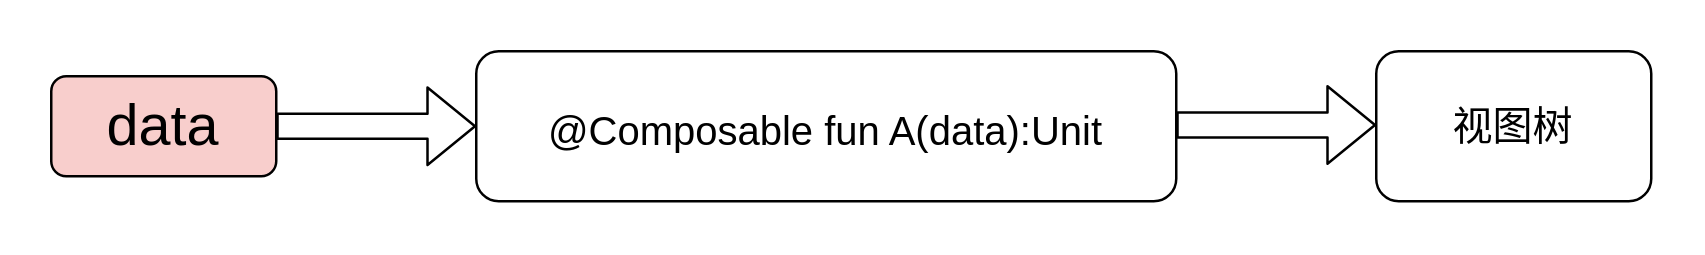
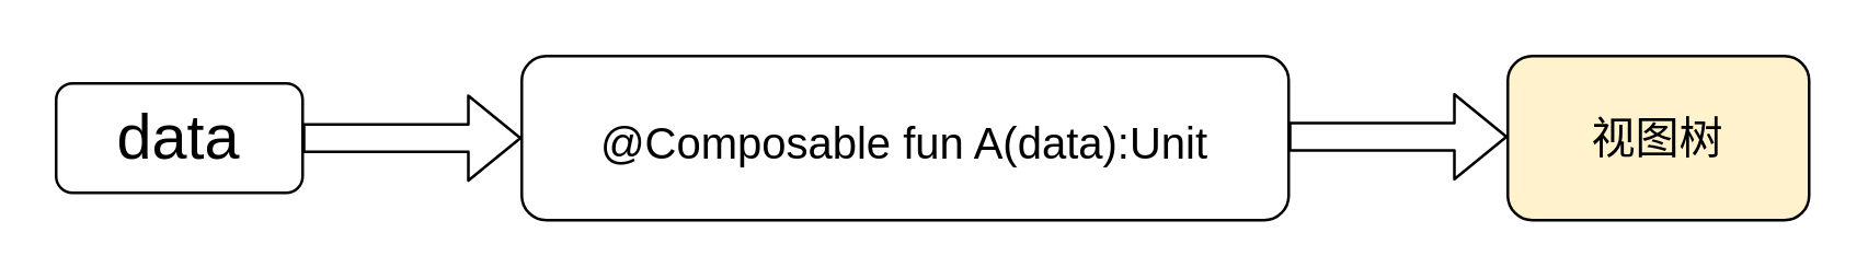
  <mxCell id="0" />
  <mxCell id="1" parent="0" />
- <mxCell id="2" value="&lt;font style=&quot;font-size: 23px;&quot;&gt;data&lt;/font&gt;" style="rounded=1;whiteSpace=wrap;html=1;fillColor=#f8cecc;" vertex="1" parent="1"><mxGeometry x="20" y="30" width="90" height="40" as="geometry" /></mxCell>
+ <mxCell id="2" value="&lt;font style=&quot;font-size: 23px;&quot;&gt;data&lt;/font&gt;" style="rounded=1;whiteSpace=wrap;html=1;" vertex="1" parent="1"><mxGeometry x="20" y="30" width="90" height="40" as="geometry" /></mxCell>
  <mxCell id="3" value="" style="shape=flexArrow;endArrow=classic;html=1;fontSize=23;" edge="1" parent="1"><mxGeometry width="50" height="50" relative="1" as="geometry"><mxPoint x="110" y="50" as="sourcePoint" /><mxPoint x="190" y="50" as="targetPoint" /></mxGeometry></mxCell>
  <mxCell id="4" value="&lt;font style=&quot;font-size: 16px;&quot;&gt;@Composable fun A(data):Unit&lt;/font&gt;" style="rounded=1;whiteSpace=wrap;html=1;fontSize=23;" vertex="1" parent="1"><mxGeometry x="190" y="20" width="280" height="60" as="geometry" /></mxCell>
  <mxCell id="5" value="" style="shape=flexArrow;endArrow=classic;html=1;fontSize=23;" edge="1" parent="1"><mxGeometry width="50" height="50" relative="1" as="geometry"><mxPoint x="470" y="49.5" as="sourcePoint" /><mxPoint x="550" y="49.5" as="targetPoint" /></mxGeometry></mxCell>
- <mxCell id="6" value="视图树" style="rounded=1;whiteSpace=wrap;html=1;fontSize=16;" vertex="1" parent="1"><mxGeometry x="550" y="20" width="110" height="60" as="geometry" /></mxCell>
+ <mxCell id="6" value="视图树" style="rounded=1;whiteSpace=wrap;html=1;fontSize=16;fillColor=#fff2cc;" vertex="1" parent="1"><mxGeometry x="550" y="20" width="110" height="60" as="geometry" /></mxCell>
